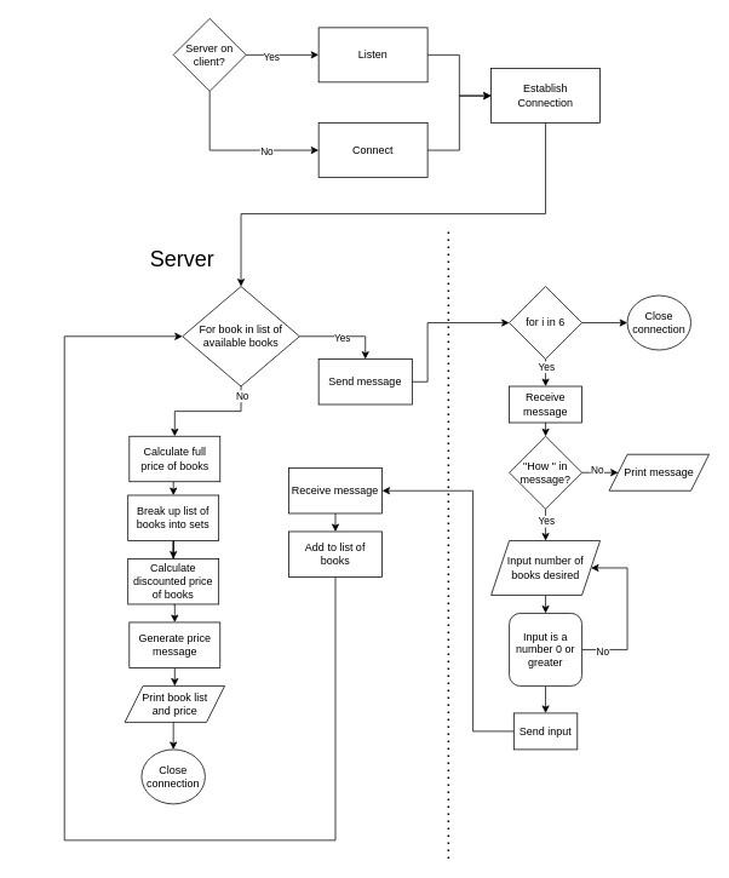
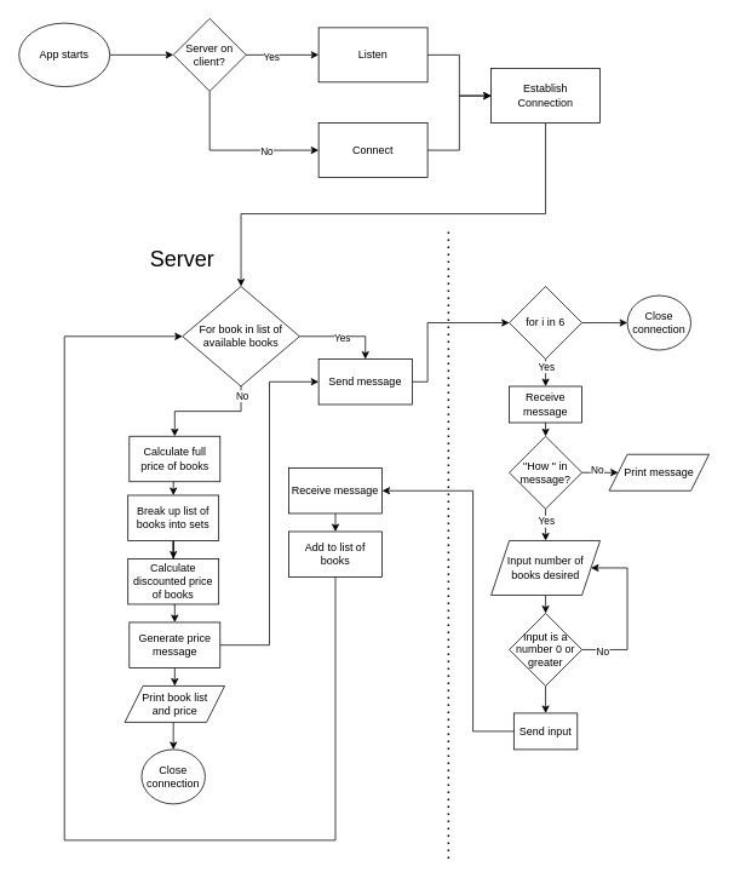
  <mxCell id="0" />
  <mxCell id="1" parent="0" />
+ <mxCell id="2" style="edgeStyle=orthogonalEdgeStyle;rounded=0;orthogonalLoop=1;jettySize=auto;html=1;exitX=1;exitY=0.5;exitDx=0;exitDy=0;entryX=0;entryY=0.5;entryDx=0;entryDy=0;" parent="1" source="3" target="8" edge="1"><mxGeometry relative="1" as="geometry" /></mxCell>
+ <mxCell id="3" value="App starts" style="ellipse;whiteSpace=wrap;html=1;" parent="1" vertex="1"><mxGeometry x="20" y="25" width="100" height="70" as="geometry" /></mxCell>
  <mxCell id="4" style="edgeStyle=orthogonalEdgeStyle;rounded=0;orthogonalLoop=1;jettySize=auto;html=1;exitX=1;exitY=0.5;exitDx=0;exitDy=0;entryX=0;entryY=0.5;entryDx=0;entryDy=0;" parent="1" source="8" target="10" edge="1"><mxGeometry relative="1" as="geometry" /></mxCell>
  <mxCell id="5" value="Yes" style="edgeLabel;html=1;align=center;verticalAlign=middle;resizable=0;points=[];" parent="4" vertex="1" connectable="0"><mxGeometry x="-0.325" y="-2" relative="1" as="geometry"><mxPoint as="offset" /></mxGeometry></mxCell>
  <mxCell id="6" style="edgeStyle=orthogonalEdgeStyle;rounded=0;orthogonalLoop=1;jettySize=auto;html=1;exitX=0.5;exitY=1;exitDx=0;exitDy=0;entryX=0;entryY=0.5;entryDx=0;entryDy=0;" parent="1" source="8" target="12" edge="1"><mxGeometry relative="1" as="geometry" /></mxCell>
  <mxCell id="7" value="No" style="edgeLabel;html=1;align=center;verticalAlign=middle;resizable=0;points=[];" parent="6" vertex="1" connectable="0"><mxGeometry x="0.373" y="-1" relative="1" as="geometry"><mxPoint as="offset" /></mxGeometry></mxCell>
  <mxCell id="8" value="Server on client?" style="rhombus;whiteSpace=wrap;html=1;" parent="1" vertex="1"><mxGeometry x="190" y="20" width="80" height="80" as="geometry" /></mxCell>
  <mxCell id="9" style="edgeStyle=orthogonalEdgeStyle;rounded=0;orthogonalLoop=1;jettySize=auto;html=1;exitX=1;exitY=0.5;exitDx=0;exitDy=0;entryX=0;entryY=0.5;entryDx=0;entryDy=0;" parent="1" source="10" target="14" edge="1"><mxGeometry relative="1" as="geometry" /></mxCell>
  <mxCell id="10" value="Listen" style="rounded=0;whiteSpace=wrap;html=1;" parent="1" vertex="1"><mxGeometry x="350" y="30" width="120" height="60" as="geometry" /></mxCell>
  <mxCell id="11" style="edgeStyle=orthogonalEdgeStyle;rounded=0;orthogonalLoop=1;jettySize=auto;html=1;exitX=1;exitY=0.5;exitDx=0;exitDy=0;entryX=0;entryY=0.5;entryDx=0;entryDy=0;" parent="1" source="12" target="14" edge="1"><mxGeometry relative="1" as="geometry" /></mxCell>
  <mxCell id="12" value="Connect" style="rounded=0;whiteSpace=wrap;html=1;" parent="1" vertex="1"><mxGeometry x="350" y="135" width="120" height="60" as="geometry" /></mxCell>
  <mxCell id="13" style="edgeStyle=orthogonalEdgeStyle;rounded=0;orthogonalLoop=1;jettySize=auto;html=1;exitX=0.5;exitY=1;exitDx=0;exitDy=0;entryX=0.5;entryY=0;entryDx=0;entryDy=0;" edge="1" parent="1" source="14" target="19"><mxGeometry relative="1" as="geometry"><Array as="points"><mxPoint x="600" y="235" /><mxPoint x="265" y="235" /></Array></mxGeometry></mxCell>
  <mxCell id="14" value="Establish&lt;br&gt;Connection" style="rounded=0;whiteSpace=wrap;html=1;" parent="1" vertex="1"><mxGeometry x="540" y="75" width="120" height="60" as="geometry" /></mxCell>
  <mxCell id="15" style="edgeStyle=orthogonalEdgeStyle;rounded=0;orthogonalLoop=1;jettySize=auto;html=1;exitX=1;exitY=0.5;exitDx=0;exitDy=0;entryX=0.5;entryY=0;entryDx=0;entryDy=0;" edge="1" parent="1" source="19" target="29"><mxGeometry relative="1" as="geometry" /></mxCell>
  <mxCell id="16" value="Yes" style="edgeLabel;html=1;align=center;verticalAlign=middle;resizable=0;points=[];" vertex="1" connectable="0" parent="15"><mxGeometry x="-0.056" y="-1" relative="1" as="geometry"><mxPoint as="offset" /></mxGeometry></mxCell>
  <mxCell id="17" style="edgeStyle=orthogonalEdgeStyle;rounded=0;orthogonalLoop=1;jettySize=auto;html=1;exitX=0.5;exitY=1;exitDx=0;exitDy=0;entryX=0.5;entryY=0;entryDx=0;entryDy=0;" edge="1" parent="1" source="19" target="24"><mxGeometry relative="1" as="geometry" /></mxCell>
  <mxCell id="18" value="No" style="edgeLabel;html=1;align=center;verticalAlign=middle;resizable=0;points=[];" vertex="1" connectable="0" parent="17"><mxGeometry x="-0.5" y="4" relative="1" as="geometry"><mxPoint x="5" y="-21" as="offset" /></mxGeometry></mxCell>
  <mxCell id="19" value="For book in list of available books" style="rhombus;whiteSpace=wrap;html=1;" parent="1" vertex="1"><mxGeometry x="200" y="315" width="129" height="110" as="geometry" /></mxCell>
  <mxCell id="20" value="&lt;font style=&quot;font-size: 24px&quot;&gt;Server&lt;/font&gt;" style="text;html=1;strokeColor=none;fillColor=none;align=center;verticalAlign=middle;whiteSpace=wrap;rounded=0;" parent="1" vertex="1"><mxGeometry x="130" y="255" width="140" height="60" as="geometry" /></mxCell>
  <mxCell id="21" style="edgeStyle=orthogonalEdgeStyle;rounded=0;orthogonalLoop=1;jettySize=auto;html=1;exitX=0.5;exitY=1;exitDx=0;exitDy=0;entryX=0;entryY=0.5;entryDx=0;entryDy=0;" edge="1" parent="1" source="22" target="19"><mxGeometry relative="1" as="geometry"><Array as="points"><mxPoint x="369" y="925" /><mxPoint x="70" y="925" /><mxPoint x="70" y="370" /></Array></mxGeometry></mxCell>
  <mxCell id="22" value="Add to list of books" style="rounded=0;whiteSpace=wrap;html=1;" parent="1" vertex="1"><mxGeometry x="317" y="585" width="103" height="50" as="geometry" /></mxCell>
  <mxCell id="23" style="edgeStyle=orthogonalEdgeStyle;rounded=0;orthogonalLoop=1;jettySize=auto;html=1;exitX=0.5;exitY=1;exitDx=0;exitDy=0;entryX=0.5;entryY=0;entryDx=0;entryDy=0;" parent="1" source="24" target="26" edge="1"><mxGeometry relative="1" as="geometry" /></mxCell>
  <mxCell id="24" value="&lt;span&gt;Calculate full&lt;/span&gt;&lt;br&gt;&lt;span&gt;price of books&lt;/span&gt;" style="rounded=0;whiteSpace=wrap;html=1;" parent="1" vertex="1"><mxGeometry x="141.5" y="480" width="100" height="50" as="geometry" /></mxCell>
  <mxCell id="25" style="edgeStyle=orthogonalEdgeStyle;rounded=0;orthogonalLoop=1;jettySize=auto;html=1;exitX=0.5;exitY=1;exitDx=0;exitDy=0;" edge="1" parent="1" source="26" target="54"><mxGeometry relative="1" as="geometry" /></mxCell>
  <mxCell id="26" value="&lt;span&gt;Break up list of&lt;/span&gt;&lt;br&gt;&lt;span&gt;books into sets&lt;/span&gt;" style="rounded=0;whiteSpace=wrap;html=1;" parent="1" vertex="1"><mxGeometry x="140" y="545" width="100" height="50" as="geometry" /></mxCell>
  <mxCell id="27" value="" style="endArrow=none;dashed=1;html=1;dashPattern=1 3;strokeWidth=2;" parent="1" edge="1"><mxGeometry width="50" height="50" relative="1" as="geometry"><mxPoint x="493" y="945" as="sourcePoint" /><mxPoint x="493" y="255" as="targetPoint" /></mxGeometry></mxCell>
  <mxCell id="28" style="edgeStyle=orthogonalEdgeStyle;rounded=0;orthogonalLoop=1;jettySize=auto;html=1;exitX=1;exitY=0.5;exitDx=0;exitDy=0;entryX=0;entryY=0.5;entryDx=0;entryDy=0;" edge="1" parent="1" source="29" target="33"><mxGeometry relative="1" as="geometry"><Array as="points"><mxPoint x="470" y="420" /><mxPoint x="470" y="355" /></Array></mxGeometry></mxCell>
  <mxCell id="29" value="Send message" style="rounded=0;whiteSpace=wrap;html=1;" vertex="1" parent="1"><mxGeometry x="350" y="395" width="103" height="50" as="geometry" /></mxCell>
  <mxCell id="30" style="edgeStyle=orthogonalEdgeStyle;rounded=0;orthogonalLoop=1;jettySize=auto;html=1;exitX=0.5;exitY=1;exitDx=0;exitDy=0;entryX=0.5;entryY=0;entryDx=0;entryDy=0;" edge="1" parent="1" source="33" target="35"><mxGeometry relative="1" as="geometry" /></mxCell>
  <mxCell id="31" value="Yes" style="edgeLabel;html=1;align=center;verticalAlign=middle;resizable=0;points=[];" vertex="1" connectable="0" parent="30"><mxGeometry x="-0.467" relative="1" as="geometry"><mxPoint as="offset" /></mxGeometry></mxCell>
  <mxCell id="32" style="edgeStyle=orthogonalEdgeStyle;rounded=0;orthogonalLoop=1;jettySize=auto;html=1;exitX=1;exitY=0.5;exitDx=0;exitDy=0;entryX=0;entryY=0.5;entryDx=0;entryDy=0;" edge="1" parent="1" source="33" target="44"><mxGeometry relative="1" as="geometry" /></mxCell>
  <mxCell id="33" value="for i in 6" style="rhombus;whiteSpace=wrap;html=1;" vertex="1" parent="1"><mxGeometry x="560" y="315" width="80" height="80" as="geometry" /></mxCell>
  <mxCell id="34" style="edgeStyle=orthogonalEdgeStyle;rounded=0;orthogonalLoop=1;jettySize=auto;html=1;exitX=0.5;exitY=1;exitDx=0;exitDy=0;entryX=0.5;entryY=0;entryDx=0;entryDy=0;" edge="1" parent="1" source="35" target="40"><mxGeometry relative="1" as="geometry" /></mxCell>
  <mxCell id="35" value="Receive message" style="rounded=0;whiteSpace=wrap;html=1;" vertex="1" parent="1"><mxGeometry x="560" y="425" width="80" height="40" as="geometry" /></mxCell>
  <mxCell id="36" style="edgeStyle=orthogonalEdgeStyle;rounded=0;orthogonalLoop=1;jettySize=auto;html=1;exitX=1;exitY=0.5;exitDx=0;exitDy=0;entryX=0;entryY=0.5;entryDx=0;entryDy=0;" edge="1" parent="1" source="40" target="41"><mxGeometry relative="1" as="geometry" /></mxCell>
  <mxCell id="37" value="No" style="edgeLabel;html=1;align=center;verticalAlign=middle;resizable=0;points=[];" vertex="1" connectable="0" parent="36"><mxGeometry x="0.2" y="3" relative="1" as="geometry"><mxPoint as="offset" /></mxGeometry></mxCell>
  <mxCell id="38" style="edgeStyle=orthogonalEdgeStyle;rounded=0;orthogonalLoop=1;jettySize=auto;html=1;exitX=0.5;exitY=1;exitDx=0;exitDy=0;entryX=0.5;entryY=0;entryDx=0;entryDy=0;" edge="1" parent="1" source="40" target="43"><mxGeometry relative="1" as="geometry" /></mxCell>
  <mxCell id="39" value="Yes" style="edgeLabel;html=1;align=center;verticalAlign=middle;resizable=0;points=[];" vertex="1" connectable="0" parent="38"><mxGeometry x="-0.257" relative="1" as="geometry"><mxPoint as="offset" /></mxGeometry></mxCell>
  <mxCell id="40" value="&quot;How &quot; in message?" style="rhombus;whiteSpace=wrap;html=1;" vertex="1" parent="1"><mxGeometry x="560" y="480" width="80" height="80" as="geometry" /></mxCell>
  <mxCell id="41" value="Print message" style="shape=parallelogram;perimeter=parallelogramPerimeter;whiteSpace=wrap;html=1;fixedSize=1;" vertex="1" parent="1"><mxGeometry x="670" y="500" width="110" height="40" as="geometry" /></mxCell>
  <mxCell id="42" style="edgeStyle=orthogonalEdgeStyle;rounded=0;orthogonalLoop=1;jettySize=auto;html=1;exitX=0.5;exitY=1;exitDx=0;exitDy=0;entryX=0.5;entryY=0;entryDx=0;entryDy=0;" edge="1" parent="1" source="43" target="48"><mxGeometry relative="1" as="geometry" /></mxCell>
  <mxCell id="43" value="Input number of books desired" style="shape=parallelogram;perimeter=parallelogramPerimeter;whiteSpace=wrap;html=1;fixedSize=1;" vertex="1" parent="1"><mxGeometry x="540" y="595" width="120" height="60" as="geometry" /></mxCell>
  <mxCell id="44" value="Close connection" style="ellipse;whiteSpace=wrap;html=1;" vertex="1" parent="1"><mxGeometry x="690" y="325" width="70" height="60" as="geometry" /></mxCell>
  <mxCell id="45" style="edgeStyle=orthogonalEdgeStyle;rounded=0;orthogonalLoop=1;jettySize=auto;html=1;exitX=1;exitY=0.5;exitDx=0;exitDy=0;entryX=1;entryY=0.5;entryDx=0;entryDy=0;" edge="1" parent="1" source="48" target="43"><mxGeometry relative="1" as="geometry"><Array as="points"><mxPoint x="690" y="715" /><mxPoint x="690" y="625" /></Array></mxGeometry></mxCell>
  <mxCell id="46" value="No" style="edgeLabel;html=1;align=center;verticalAlign=middle;resizable=0;points=[];" vertex="1" connectable="0" parent="45"><mxGeometry x="-0.756" y="-1" relative="1" as="geometry"><mxPoint as="offset" /></mxGeometry></mxCell>
  <mxCell id="47" style="edgeStyle=orthogonalEdgeStyle;rounded=0;orthogonalLoop=1;jettySize=auto;html=1;exitX=0.5;exitY=1;exitDx=0;exitDy=0;entryX=0.5;entryY=0;entryDx=0;entryDy=0;" edge="1" parent="1" source="48" target="50"><mxGeometry relative="1" as="geometry" /></mxCell>
- <mxCell id="48" value="Input is a number 0 or greater" style="whiteSpace=wrap;html=1;rounded=1;" vertex="1" parent="1"><mxGeometry x="560" y="675" width="80" height="80" as="geometry" /></mxCell>
+ <mxCell id="48" value="Input is a number 0 or greater" style="rhombus;whiteSpace=wrap;html=1;" vertex="1" parent="1"><mxGeometry x="560" y="675" width="80" height="80" as="geometry" /></mxCell>
  <mxCell id="49" style="edgeStyle=orthogonalEdgeStyle;rounded=0;orthogonalLoop=1;jettySize=auto;html=1;exitX=0;exitY=0.5;exitDx=0;exitDy=0;entryX=1;entryY=0.5;entryDx=0;entryDy=0;" edge="1" parent="1" source="50" target="52"><mxGeometry relative="1" as="geometry"><Array as="points"><mxPoint x="520" y="805" /><mxPoint x="520" y="540" /></Array></mxGeometry></mxCell>
  <mxCell id="50" value="Send input" style="rounded=0;whiteSpace=wrap;html=1;" vertex="1" parent="1"><mxGeometry x="565" y="785" width="70" height="40" as="geometry" /></mxCell>
  <mxCell id="51" style="edgeStyle=orthogonalEdgeStyle;rounded=0;orthogonalLoop=1;jettySize=auto;html=1;exitX=0.5;exitY=1;exitDx=0;exitDy=0;entryX=0.5;entryY=0;entryDx=0;entryDy=0;" edge="1" parent="1" source="52" target="22"><mxGeometry relative="1" as="geometry" /></mxCell>
  <mxCell id="52" value="Receive message" style="rounded=0;whiteSpace=wrap;html=1;" vertex="1" parent="1"><mxGeometry x="317" y="515" width="103" height="50" as="geometry" /></mxCell>
  <mxCell id="53" style="edgeStyle=orthogonalEdgeStyle;rounded=0;orthogonalLoop=1;jettySize=auto;html=1;exitX=0.5;exitY=1;exitDx=0;exitDy=0;entryX=0.5;entryY=0;entryDx=0;entryDy=0;" edge="1" parent="1" source="54" target="57"><mxGeometry relative="1" as="geometry" /></mxCell>
  <mxCell id="54" value="Calculate discounted price of books" style="rounded=0;whiteSpace=wrap;html=1;" vertex="1" parent="1"><mxGeometry x="140" y="615" width="100" height="50" as="geometry" /></mxCell>
+ <mxCell id="55" style="edgeStyle=orthogonalEdgeStyle;rounded=0;orthogonalLoop=1;jettySize=auto;html=1;exitX=1;exitY=0.5;exitDx=0;exitDy=0;entryX=0;entryY=0.5;entryDx=0;entryDy=0;" edge="1" parent="1" source="57" target="29"><mxGeometry relative="1" as="geometry" /></mxCell>
  <mxCell id="56" style="edgeStyle=orthogonalEdgeStyle;rounded=0;orthogonalLoop=1;jettySize=auto;html=1;exitX=0.5;exitY=1;exitDx=0;exitDy=0;entryX=0.5;entryY=0;entryDx=0;entryDy=0;" edge="1" parent="1" source="57" target="59"><mxGeometry relative="1" as="geometry" /></mxCell>
  <mxCell id="57" value="Generate price message" style="rounded=0;whiteSpace=wrap;html=1;" vertex="1" parent="1"><mxGeometry x="141.5" y="685" width="100" height="50" as="geometry" /></mxCell>
  <mxCell id="58" style="edgeStyle=orthogonalEdgeStyle;rounded=0;orthogonalLoop=1;jettySize=auto;html=1;exitX=0.5;exitY=1;exitDx=0;exitDy=0;entryX=0.5;entryY=0;entryDx=0;entryDy=0;" edge="1" parent="1" source="59" target="60"><mxGeometry relative="1" as="geometry" /></mxCell>
  <mxCell id="59" value="Print book list&lt;br&gt;and price" style="shape=parallelogram;perimeter=parallelogramPerimeter;whiteSpace=wrap;html=1;fixedSize=1;" vertex="1" parent="1"><mxGeometry x="136.5" y="755" width="110" height="40" as="geometry" /></mxCell>
  <mxCell id="60" value="Close connection" style="ellipse;whiteSpace=wrap;html=1;" vertex="1" parent="1"><mxGeometry x="155" y="825" width="70" height="60" as="geometry" /></mxCell>
